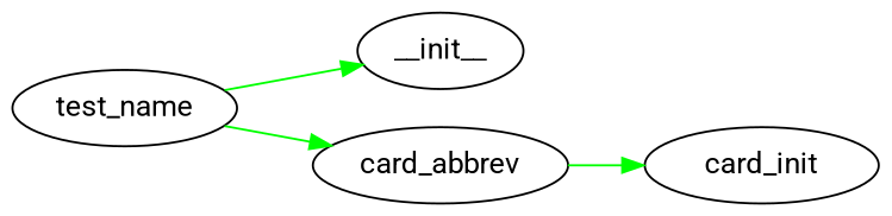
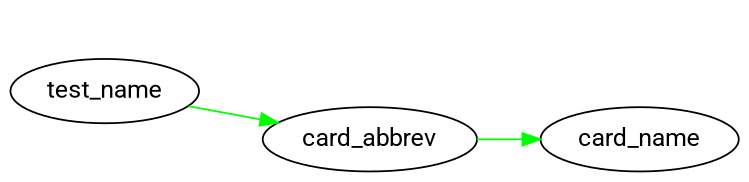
  digraph {
    fontname=Roboto
    rankdir=LR
    node [fontname=Roboto]
    edge [color=green fontname=Roboto]
    test_name
-   __init__
    card_abbrev
-   card_name [label=card_init]
-   test_name -> __init__
+   card_name
    test_name -> card_abbrev
    card_abbrev -> card_name
  }
